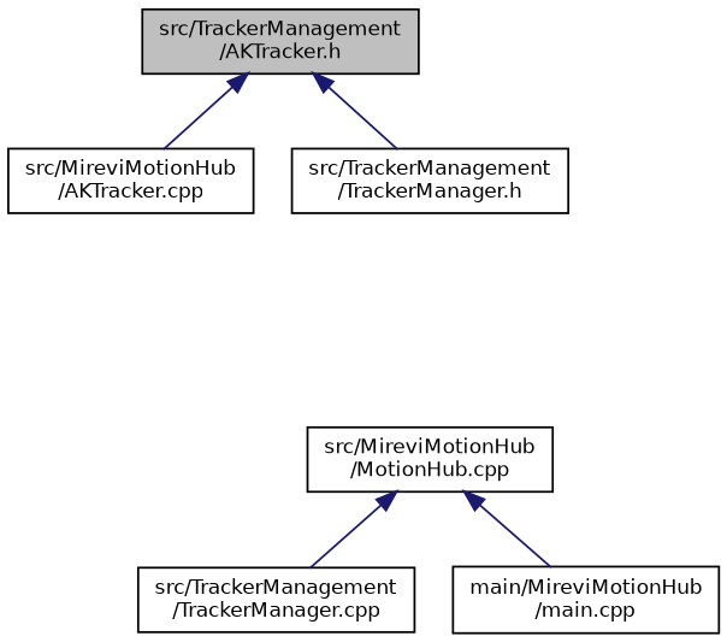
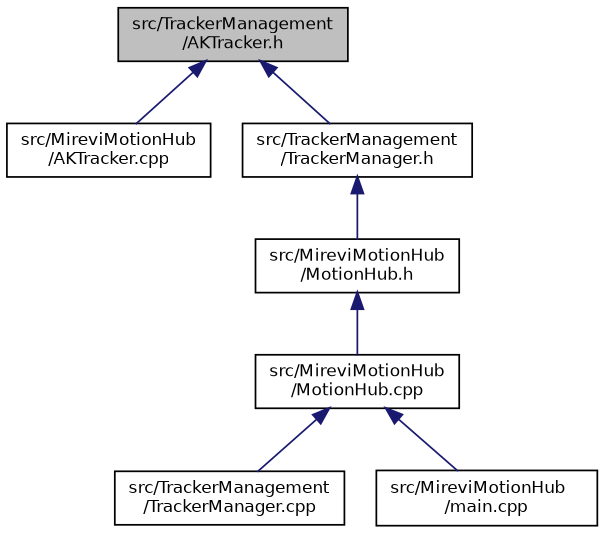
  digraph {
    node [color=black fillcolor=white fontname=Helvetica fontsize=10 shape=record style=filled]
    edge [color=midnightblue dir=back fontname=Helvetica fontsize=10 labelfontname=Helvetica labelfontsize=10 style=solid]
    n1 [fillcolor=grey75 fontcolor=black height=0.2 label="src/TrackerManagement\l/AKTracker.h" width=0.4]
    n2 [height=0.2 label="src/MireviMotionHub\l/AKTracker.cpp" width=0.4]
    n3 [height=0.2 label="src/TrackerManagement\l/TrackerManager.h" width=0.4]
+   n4 [height=0.2 label="src/MireviMotionHub\l/MotionHub.h" width=0.4]
    n5 [height=0.2 label="src/MireviMotionHub\l/MotionHub.cpp" width=0.4]
    n6 [height=0.2 label="src/TrackerManagement\l/TrackerManager.cpp" width=0.4]
-   n7 [height=0.2 label="main/MireviMotionHub\l/main.cpp" width=0.4]
+   n7 [height=0.2 label="src/MireviMotionHub\l/main.cpp" width=0.4]
    n1 -> n2
    n1 -> n3
+   n3 -> n4
+   n4 -> n5
    n5 -> n6
    n5 -> n7
  }
